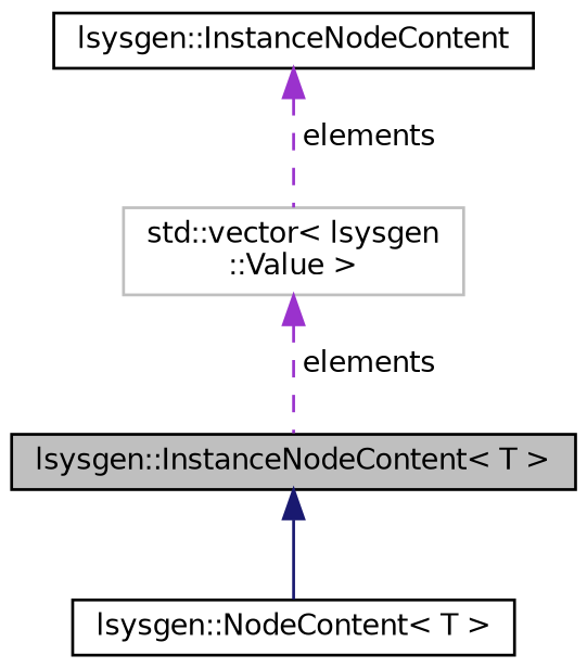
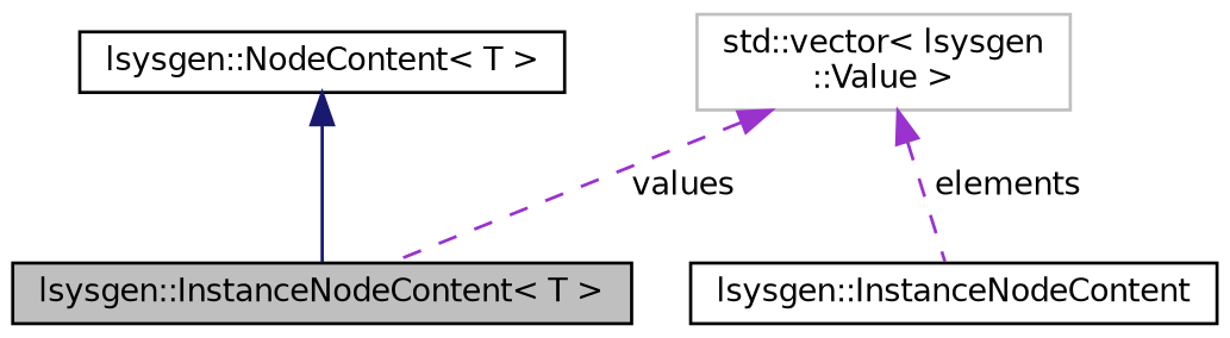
  digraph {
    node [color=black fillcolor=white fontname=Helvetica fontsize=10 shape=record style=filled]
    edge [color=darkorchid3 dir=back fontname=Helvetica fontsize=10 labelfontname=Helvetica labelfontsize=10 style=dashed]
    n1 [fillcolor=grey75 fontcolor=black height=0.2 label="lsysgen::InstanceNodeContent\< T \>" width=0.4]
    n2 [height=0.2 label="lsysgen::NodeContent\< T \>" width=0.4]
    n3 [color=grey75 height=0.2 label="std::vector\< lsysgen\l::Value \>" width=0.4]
    n4 [height=0.2 label="lsysgen::InstanceNodeContent" width=0.4]
-   n1 -> n2 [color=midnightblue style=solid]
-   n3 -> n1 [label=" elements"]
-   n4 -> n3 [label=" elements"]
+   n2 -> n1 [color=midnightblue style=solid]
+   n3 -> n1 [label=" values"]
+   n3 -> n4 [label=" elements"]
  }
